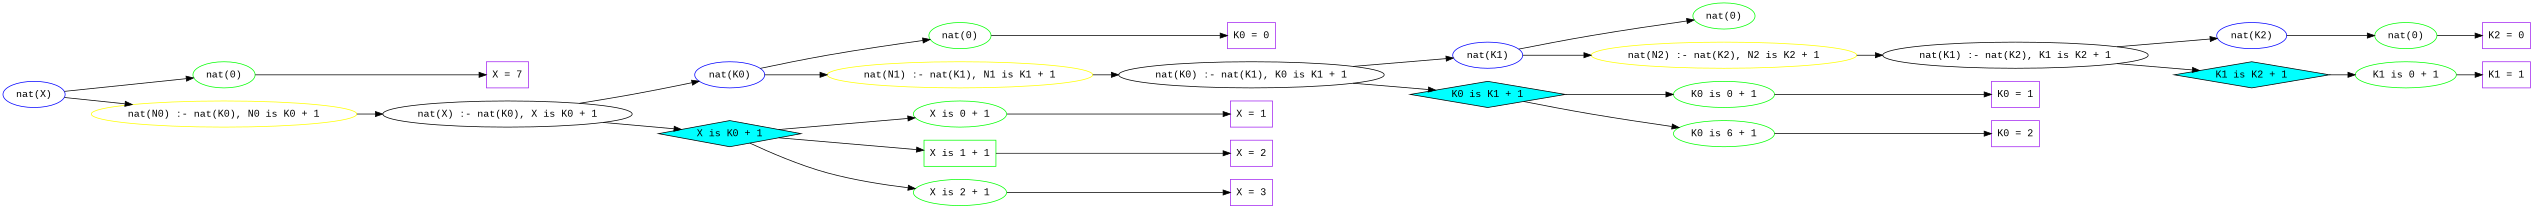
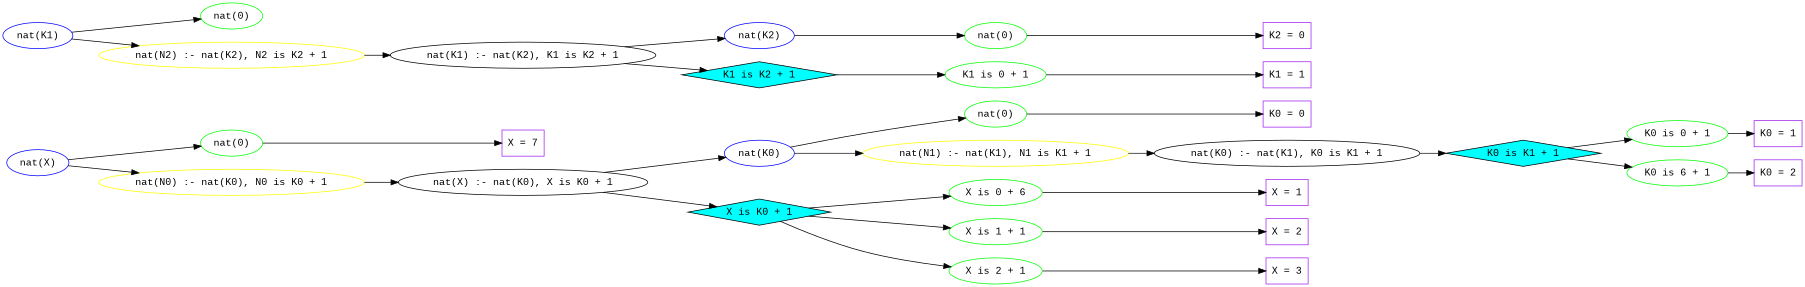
  digraph {
    fontname="Liberation Mono"
    rankdir=LR
    node [color=green fontname="Liberation Mono"]
    edge [fontname="Liberation Mono"]
    n1 [color=blue label="nat(X)"]
    n2 [label="nat(0)"]
    n3 [color=yellow label="nat(N0) :- nat(K0), N0 is K0 + 1"]
    n4 [color=purple label="X = 7" shape=box]
    n5 [label="nat(X) :- nat(K0), X is K0 + 1" color=""]
    n6 [color=blue label="nat(K0)"]
    n7 [fillcolor=cyan label="X is K0 + 1" shape=diamond style=filled color=""]
    n8 [label="nat(0)"]
    n9 [color=yellow label="nat(N1) :- nat(K1), N1 is K1 + 1"]
-   n10 [label="X is 0 + 1"]
-   n11 [label="X is 1 + 1" shape=box]
+   n10 [label="X is 0 + 6"]
+   n11 [label="X is 1 + 1"]
    n12 [label="X is 2 + 1"]
    n13 [color=purple label="K0 = 0" shape=box]
    n14 [label="nat(K0) :- nat(K1), K0 is K1 + 1" color=""]
    n15 [color=purple label="X = 1" shape=box]
    n16 [color=purple label="X = 2" shape=box]
    n17 [color=purple label="X = 3" shape=box]
    n18 [color=blue label="nat(K1)"]
    n19 [fillcolor=cyan label="K0 is K1 + 1" shape=diamond style=filled color=""]
    n20 [label="nat(0)"]
    n21 [color=yellow label="nat(N2) :- nat(K2), N2 is K2 + 1"]
    n22 [label="K0 is 0 + 1"]
    n23 [label="K0 is 6 + 1"]
    n24 [label="nat(K1) :- nat(K2), K1 is K2 + 1" color=""]
    n25 [color=purple label="K0 = 1" shape=box]
    n26 [color=purple label="K0 = 2" shape=box]
    n27 [color=blue label="nat(K2)"]
    n28 [fillcolor=cyan label="K1 is K2 + 1" shape=diamond style=filled color=""]
    n29 [label="nat(0)"]
    n30 [label="K1 is 0 + 1"]
    n31 [color=purple label="K2 = 0" shape=box]
    n32 [color=purple label="K1 = 1" shape=box]
    n1 -> n2
    n1 -> n3
    n2 -> n4
    n3 -> n5
    n5 -> n6
    n5 -> n7
    n6 -> n8
    n6 -> n9
    n7 -> n10
    n7 -> n11
    n7 -> n12
    n8 -> n13
    n9 -> n14
    n10 -> n15
    n11 -> n16
    n12 -> n17
-   n14 -> n18
    n14 -> n19
    n18 -> n20
    n18 -> n21
    n19 -> n22
    n19 -> n23
    n21 -> n24
    n22 -> n25
    n23 -> n26
    n24 -> n27
    n24 -> n28
    n27 -> n29
    n28 -> n30
    n29 -> n31
    n30 -> n32
  }
